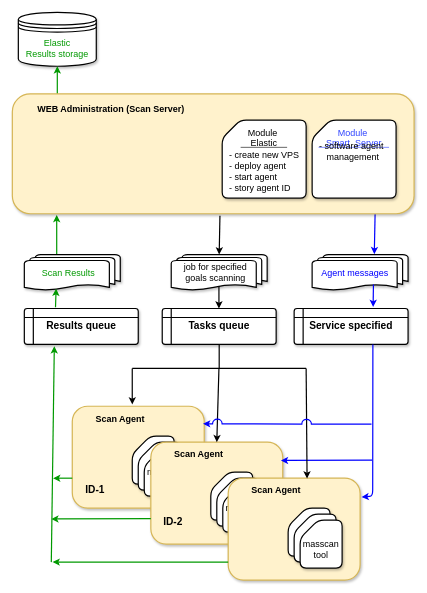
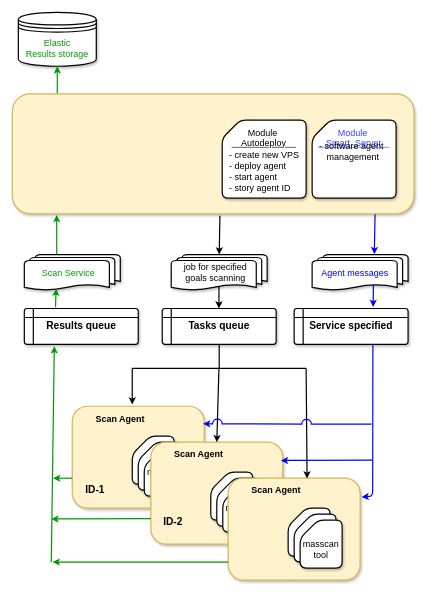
  <mxCell id="0" />
  <mxCell id="1" parent="0" />
  <mxCell id="2" value="" style="group" parent="1" vertex="1" connectable="0"><mxGeometry x="120" y="677" width="220" height="170" as="geometry" /></mxCell>
  <mxCell id="3" value="" style="group" parent="2" vertex="1" connectable="0"><mxGeometry width="220" height="170" as="geometry" /></mxCell>
  <mxCell id="4" value="" style="rounded=1;whiteSpace=wrap;html=1;shadow=1;glass=0;comic=0;labelBackgroundColor=none;strokeWidth=2;fillColor=#fff2cc;fontSize=15;strokeColor=#d6b656;" parent="3" vertex="1"><mxGeometry width="220" height="170" as="geometry" /></mxCell>
  <mxCell id="5" value="" style="shape=card;whiteSpace=wrap;html=1;rounded=1;shadow=1;glass=0;comic=0;labelBackgroundColor=none;strokeWidth=2;fillColor=#ffffff;gradientColor=none;fontSize=15;fontColor=#000000;" parent="3" vertex="1"><mxGeometry x="100" y="50" width="70" height="80" as="geometry" /></mxCell>
  <mxCell id="6" value="" style="shape=card;whiteSpace=wrap;html=1;rounded=1;shadow=1;glass=0;comic=0;labelBackgroundColor=none;strokeWidth=2;fillColor=#ffffff;gradientColor=none;fontSize=15;fontColor=#000000;" parent="3" vertex="1"><mxGeometry x="110" y="60" width="70" height="80" as="geometry" /></mxCell>
  <mxCell id="7" value="&lt;br&gt;masscan&lt;br&gt;tool" style="shape=card;whiteSpace=wrap;html=1;rounded=1;shadow=1;glass=0;comic=0;labelBackgroundColor=none;strokeWidth=2;fillColor=#ffffff;gradientColor=none;fontSize=15;fontColor=#000000;" parent="3" vertex="1"><mxGeometry x="120" y="70" width="70" height="80" as="geometry" /></mxCell>
  <mxCell id="8" value="Scan Agent" style="text;html=1;strokeColor=none;fillColor=none;align=center;verticalAlign=middle;whiteSpace=wrap;rounded=0;shadow=1;glass=0;comic=0;labelBackgroundColor=none;fontSize=15;fontColor=#000000;fontStyle=1" parent="3" vertex="1"><mxGeometry x="10" y="10" width="140" height="20" as="geometry" /></mxCell>
  <mxCell id="9" value="&lt;font style=&quot;font-size: 17px&quot;&gt;ID-1&lt;/font&gt;" style="text;html=1;strokeColor=none;fillColor=none;align=left;verticalAlign=middle;whiteSpace=wrap;rounded=0;shadow=1;glass=0;comic=0;labelBackgroundColor=none;fontSize=15;fontColor=#000000;fontStyle=1" parent="3" vertex="1"><mxGeometry x="20" y="130" width="60" height="20" as="geometry" /></mxCell>
  <mxCell id="10" value="" style="group" parent="1" vertex="1" connectable="0"><mxGeometry x="251" y="737" width="220" height="170" as="geometry" /></mxCell>
  <mxCell id="11" value="" style="group" parent="10" vertex="1" connectable="0"><mxGeometry width="220" height="170" as="geometry" /></mxCell>
  <mxCell id="12" value="" style="rounded=1;whiteSpace=wrap;html=1;shadow=1;glass=0;comic=0;labelBackgroundColor=none;strokeWidth=2;fillColor=#fff2cc;fontSize=15;strokeColor=#d6b656;" parent="11" vertex="1"><mxGeometry width="220" height="170" as="geometry" /></mxCell>
  <mxCell id="13" value="" style="shape=card;whiteSpace=wrap;html=1;rounded=1;shadow=1;glass=0;comic=0;labelBackgroundColor=none;strokeWidth=2;fillColor=#ffffff;gradientColor=none;fontSize=15;fontColor=#000000;" parent="11" vertex="1"><mxGeometry x="100" y="50" width="70" height="80" as="geometry" /></mxCell>
  <mxCell id="14" value="" style="shape=card;whiteSpace=wrap;html=1;rounded=1;shadow=1;glass=0;comic=0;labelBackgroundColor=none;strokeWidth=2;fillColor=#ffffff;gradientColor=none;fontSize=15;fontColor=#000000;" parent="11" vertex="1"><mxGeometry x="110" y="60" width="70" height="80" as="geometry" /></mxCell>
  <mxCell id="15" value="&lt;br&gt;masscan&lt;br&gt;tool" style="shape=card;whiteSpace=wrap;html=1;rounded=1;shadow=1;glass=0;comic=0;labelBackgroundColor=none;strokeWidth=2;fillColor=#ffffff;gradientColor=none;fontSize=15;fontColor=#000000;" parent="11" vertex="1"><mxGeometry x="120" y="70" width="70" height="80" as="geometry" /></mxCell>
  <mxCell id="16" value="Scan Agent" style="text;html=1;strokeColor=none;fillColor=none;align=center;verticalAlign=middle;whiteSpace=wrap;rounded=0;shadow=1;glass=0;comic=0;labelBackgroundColor=none;fontSize=15;fontColor=#000000;fontStyle=1" parent="11" vertex="1"><mxGeometry x="10" y="10" width="140" height="20" as="geometry" /></mxCell>
  <mxCell id="17" value="&lt;font style=&quot;font-size: 17px&quot;&gt;ID-2&lt;/font&gt;" style="text;html=1;strokeColor=none;fillColor=none;align=left;verticalAlign=middle;whiteSpace=wrap;rounded=0;shadow=1;glass=0;comic=0;labelBackgroundColor=none;fontSize=15;fontColor=#000000;fontStyle=1" parent="11" vertex="1"><mxGeometry x="19" y="123" width="60" height="20" as="geometry" /></mxCell>
  <mxCell id="18" value="" style="group" parent="1" vertex="1" connectable="0"><mxGeometry x="380" y="797" width="220" height="170" as="geometry" /></mxCell>
  <mxCell id="19" value="" style="group" parent="18" vertex="1" connectable="0"><mxGeometry width="220" height="170" as="geometry" /></mxCell>
  <mxCell id="20" value="" style="rounded=1;whiteSpace=wrap;html=1;shadow=1;glass=0;comic=0;labelBackgroundColor=none;strokeWidth=2;fillColor=#fff2cc;fontSize=15;strokeColor=#d6b656;" parent="19" vertex="1"><mxGeometry width="220" height="170" as="geometry" /></mxCell>
  <mxCell id="21" value="" style="shape=card;whiteSpace=wrap;html=1;rounded=1;shadow=1;glass=0;comic=0;labelBackgroundColor=none;strokeWidth=2;fillColor=#ffffff;gradientColor=none;fontSize=15;fontColor=#000000;" parent="19" vertex="1"><mxGeometry x="100" y="50" width="70" height="80" as="geometry" /></mxCell>
  <mxCell id="22" value="" style="shape=card;whiteSpace=wrap;html=1;rounded=1;shadow=1;glass=0;comic=0;labelBackgroundColor=none;strokeWidth=2;fillColor=#ffffff;gradientColor=none;fontSize=15;fontColor=#000000;" parent="19" vertex="1"><mxGeometry x="110" y="60" width="70" height="80" as="geometry" /></mxCell>
  <mxCell id="23" value="&lt;br&gt;masscan&lt;br&gt;tool" style="shape=card;whiteSpace=wrap;html=1;rounded=1;shadow=1;glass=0;comic=0;labelBackgroundColor=none;strokeWidth=2;fillColor=#ffffff;gradientColor=none;fontSize=15;fontColor=#000000;" parent="19" vertex="1"><mxGeometry x="120" y="70" width="70" height="80" as="geometry" /></mxCell>
  <mxCell id="24" value="Scan Agent" style="text;html=1;strokeColor=none;fillColor=none;align=center;verticalAlign=middle;whiteSpace=wrap;rounded=0;shadow=1;glass=0;comic=0;labelBackgroundColor=none;fontSize=15;fontColor=#000000;fontStyle=1" parent="19" vertex="1"><mxGeometry x="10" y="10" width="140" height="20" as="geometry" /></mxCell>
  <mxCell id="25" value="" style="group" parent="1" vertex="1" connectable="0"><mxGeometry x="40" y="514" width="340" height="423" as="geometry" /></mxCell>
  <mxCell id="26" value="" style="endArrow=classic;html=1;strokeWidth=2;fontSize=15;fontColor=#3045FF;strokeColor=#009900;exitX=0;exitY=0.75;exitDx=0;exitDy=0;" parent="25" edge="1"><mxGeometry width="50" height="50" relative="1" as="geometry"><mxPoint x="80" y="283" as="sourcePoint" /><mxPoint x="48" y="283" as="targetPoint" /></mxGeometry></mxCell>
  <mxCell id="27" value="&lt;b&gt;&lt;font style=&quot;font-size: 17px&quot;&gt;Results queue&lt;/font&gt;&lt;/b&gt;" style="shape=internalStorage;whiteSpace=wrap;html=1;dx=15;dy=15;rounded=1;arcSize=8;strokeWidth=2;shadow=1;glass=0;comic=0;labelBackgroundColor=none;fillColor=#ffffff;gradientColor=none;fontSize=15;fontColor=#000000;" parent="25" vertex="1"><mxGeometry width="190" height="60" as="geometry" /></mxCell>
  <mxCell id="28" value="" style="endArrow=classic;html=1;strokeWidth=2;fontSize=15;fontColor=#3045FF;strokeColor=#009900;" parent="25" edge="1"><mxGeometry width="50" height="50" relative="1" as="geometry"><mxPoint x="45" y="423" as="sourcePoint" /><mxPoint x="50" y="63" as="targetPoint" /></mxGeometry></mxCell>
  <mxCell id="29" value="" style="endArrow=classic;html=1;strokeWidth=2;fontSize=15;fontColor=#3045FF;strokeColor=#009900;exitX=0;exitY=0.75;exitDx=0;exitDy=0;" parent="25" source="12" edge="1"><mxGeometry width="50" height="50" relative="1" as="geometry"><mxPoint x="210" y="353" as="sourcePoint" /><mxPoint x="45" y="351" as="targetPoint" /></mxGeometry></mxCell>
  <mxCell id="30" value="" style="endArrow=classic;html=1;strokeWidth=2;fontSize=15;fontColor=#3045FF;strokeColor=#009900;exitX=0;exitY=0.75;exitDx=0;exitDy=0;" parent="25" edge="1"><mxGeometry width="50" height="50" relative="1" as="geometry"><mxPoint x="340" y="423" as="sourcePoint" /><mxPoint x="47" y="423" as="targetPoint" /></mxGeometry></mxCell>
  <mxCell id="31" value="" style="group" parent="1" vertex="1" connectable="0"><mxGeometry x="490" y="357" width="190" height="470" as="geometry" /></mxCell>
  <mxCell id="32" value="&lt;b&gt;&lt;font style=&quot;font-size: 17px&quot;&gt;Service specified&lt;/font&gt;&lt;/b&gt;" style="shape=internalStorage;whiteSpace=wrap;html=1;dx=15;dy=15;rounded=1;arcSize=8;strokeWidth=2;shadow=1;glass=0;comic=0;labelBackgroundColor=none;fillColor=#ffffff;gradientColor=none;fontSize=15;fontColor=#000000;" parent="31" vertex="1"><mxGeometry y="157" width="190" height="60" as="geometry" /></mxCell>
  <mxCell id="33" value="&lt;font color=&quot;#0000ff&quot;&gt;Agent messages&amp;nbsp; &amp;nbsp;&amp;nbsp;&lt;/font&gt;" style="strokeWidth=2;html=1;shape=mxgraph.flowchart.multi-document;whiteSpace=wrap;rounded=1;shadow=1;glass=0;comic=0;labelBackgroundColor=none;fillColor=#ffffff;gradientColor=none;fontSize=15;fontColor=#3045FF;" parent="31" vertex="1"><mxGeometry x="30" y="67" width="160" height="60" as="geometry" /></mxCell>
  <mxCell id="34" value="" style="endArrow=classic;html=1;strokeColor=#0000FF;strokeWidth=2;fontSize=15;fontColor=#3045FF;entryX=0.648;entryY=-0.01;entryDx=0;entryDy=0;entryPerimeter=0;" parent="31" target="33" edge="1"><mxGeometry width="50" height="50" relative="1" as="geometry"><mxPoint x="135" as="sourcePoint" /><mxPoint x="85" y="50" as="targetPoint" /></mxGeometry></mxCell>
  <mxCell id="35" value="" style="endArrow=classic;html=1;strokeColor=#0000FF;strokeWidth=2;fontSize=15;fontColor=#3045FF;entryX=0.648;entryY=-0.01;entryDx=0;entryDy=0;entryPerimeter=0;exitX=0.639;exitY=0.834;exitDx=0;exitDy=0;exitPerimeter=0;" parent="31" source="33" edge="1"><mxGeometry width="50" height="50" relative="1" as="geometry"><mxPoint x="133" y="88" as="sourcePoint" /><mxPoint x="131.68" y="154.4" as="targetPoint" /></mxGeometry></mxCell>
  <mxCell id="36" value="" style="endArrow=classic;html=1;strokeColor=#0000FF;strokeWidth=2;fontSize=15;fontColor=#3045FF;comic=0;shadow=0;entryX=1.011;entryY=0.185;entryDx=0;entryDy=0;entryPerimeter=0;" parent="31" target="20" edge="1"><mxGeometry width="50" height="50" relative="1" as="geometry"><mxPoint x="131.32" y="217" as="sourcePoint" /><mxPoint x="130" y="477" as="targetPoint" /><Array as="points"><mxPoint x="131" y="470" /></Array></mxGeometry></mxCell>
  <mxCell id="37" value="" style="endArrow=classic;html=1;shadow=0;strokeColor=#0000FF;strokeWidth=2;fontSize=15;fontColor=#3045FF;jumpStyle=arc;entryX=0.986;entryY=0.179;entryDx=0;entryDy=0;entryPerimeter=0;" parent="31" target="12" edge="1"><mxGeometry width="50" height="50" relative="1" as="geometry"><mxPoint x="130" y="410" as="sourcePoint" /><mxPoint x="-10" y="410" as="targetPoint" /><Array as="points"><mxPoint x="130" y="410" /></Array></mxGeometry></mxCell>
  <mxCell id="38" value="" style="group" parent="1" vertex="1" connectable="0"><mxGeometry x="220" y="424" width="290" height="250" as="geometry" /></mxCell>
  <mxCell id="39" value="" style="group" parent="38" vertex="1" connectable="0"><mxGeometry width="290" height="250" as="geometry" /></mxCell>
  <mxCell id="40" value="" style="endArrow=classic;html=1;strokeWidth=2;fontSize=15;fontColor=#000000;entryX=0.5;entryY=0;entryDx=0;entryDy=0;" parent="39" edge="1"><mxGeometry width="50" height="50" relative="1" as="geometry"><mxPoint y="190" as="sourcePoint" /><mxPoint y="250" as="targetPoint" /></mxGeometry></mxCell>
  <mxCell id="41" value="" style="endArrow=classic;html=1;strokeWidth=2;fontSize=15;fontColor=#000000;entryX=0.5;entryY=0;entryDx=0;entryDy=0;" parent="39" target="12" edge="1"><mxGeometry width="50" height="50" relative="1" as="geometry"><mxPoint x="144.57" y="190" as="sourcePoint" /><mxPoint x="144.57" y="250" as="targetPoint" /></mxGeometry></mxCell>
  <mxCell id="42" value="" style="endArrow=classic;html=1;strokeWidth=2;fontSize=15;fontColor=#000000;entryX=0.598;entryY=0.003;entryDx=0;entryDy=0;entryPerimeter=0;" parent="39" target="20" edge="1"><mxGeometry width="50" height="50" relative="1" as="geometry"><mxPoint x="290" y="190" as="sourcePoint" /><mxPoint x="290" y="250" as="targetPoint" /></mxGeometry></mxCell>
  <mxCell id="43" value="" style="endArrow=none;html=1;fontSize=15;fontColor=#000000;entryX=0.5;entryY=1;entryDx=0;entryDy=0;strokeWidth=2;" parent="39" target="44" edge="1"><mxGeometry width="50" height="50" relative="1" as="geometry"><mxPoint x="145" y="190" as="sourcePoint" /><mxPoint x="150" y="170" as="targetPoint" /></mxGeometry></mxCell>
  <mxCell id="44" value="&lt;b&gt;&lt;font style=&quot;font-size: 17px&quot;&gt;Tasks queue&lt;/font&gt;&lt;/b&gt;" style="shape=internalStorage;whiteSpace=wrap;html=1;dx=15;dy=15;rounded=1;arcSize=8;strokeWidth=2;shadow=1;glass=0;comic=0;labelBackgroundColor=none;fillColor=#ffffff;gradientColor=none;fontSize=15;fontColor=#000000;" parent="39" vertex="1"><mxGeometry x="50" y="90" width="190" height="60" as="geometry" /></mxCell>
  <mxCell id="45" value="job for specified&amp;nbsp; &amp;nbsp;&lt;br&gt;goals scanning&amp;nbsp; &amp;nbsp;" style="strokeWidth=2;html=1;shape=mxgraph.flowchart.multi-document;whiteSpace=wrap;rounded=1;shadow=1;glass=0;comic=0;labelBackgroundColor=none;fillColor=#ffffff;gradientColor=none;fontSize=15;fontColor=#000000;" parent="39" vertex="1"><mxGeometry x="65" width="160" height="60" as="geometry" /></mxCell>
  <mxCell id="46" value="" style="endArrow=classic;html=1;fontSize=15;fontColor=#000000;exitX=0.5;exitY=0.88;exitDx=0;exitDy=0;exitPerimeter=0;strokeWidth=2;" parent="39" edge="1"><mxGeometry width="50" height="50" relative="1" as="geometry"><mxPoint x="144.57" y="52.8" as="sourcePoint" /><mxPoint x="144.57" y="90" as="targetPoint" /></mxGeometry></mxCell>
  <mxCell id="47" value="" style="endArrow=none;html=1;fontSize=15;fontColor=#000000;strokeWidth=2;" parent="39" edge="1"><mxGeometry width="50" height="50" relative="1" as="geometry"><mxPoint x="290" y="190" as="sourcePoint" /><mxPoint y="190" as="targetPoint" /></mxGeometry></mxCell>
  <mxCell id="48" value="" style="endArrow=classic;html=1;shadow=0;strokeColor=#0000FF;strokeWidth=2;fontSize=15;fontColor=#3045FF;targetPerimeterSpacing=0;sourcePerimeterSpacing=0;jumpStyle=arc;jumpSize=14;entryX=0.991;entryY=0.173;entryDx=0;entryDy=0;entryPerimeter=0;" parent="39" target="4" edge="1"><mxGeometry width="50" height="50" relative="1" as="geometry"><mxPoint x="399" y="283" as="sourcePoint" /><mxPoint x="250.0" y="283.0" as="targetPoint" /></mxGeometry></mxCell>
  <mxCell id="49" value="" style="group" parent="1" vertex="1" connectable="0"><mxGeometry x="40" y="358" width="160" height="154" as="geometry" /></mxCell>
  <mxCell id="50" value="" style="endArrow=classic;html=1;strokeColor=#009900;strokeWidth=2;fontSize=15;fontColor=#3045FF;" parent="49" edge="1"><mxGeometry width="50" height="50" relative="1" as="geometry"><mxPoint x="54" y="66" as="sourcePoint" /><mxPoint x="54" as="targetPoint" /></mxGeometry></mxCell>
- <mxCell id="51" value="&lt;font color=&quot;#009900&quot;&gt;Scan Results&amp;nbsp; &amp;nbsp;&lt;/font&gt;" style="strokeWidth=2;html=1;shape=mxgraph.flowchart.multi-document;whiteSpace=wrap;rounded=1;shadow=1;glass=0;comic=0;labelBackgroundColor=none;fillColor=#ffffff;gradientColor=none;fontSize=15;fontColor=#3045FF;" parent="49" vertex="1"><mxGeometry y="66" width="160" height="60" as="geometry" /></mxCell>
+ <mxCell id="51" value="&lt;font color=&quot;#009900&quot;&gt;Scan Service&amp;nbsp; &amp;nbsp;&lt;/font&gt;" style="strokeWidth=2;html=1;shape=mxgraph.flowchart.multi-document;whiteSpace=wrap;rounded=1;shadow=1;glass=0;comic=0;labelBackgroundColor=none;fillColor=#ffffff;gradientColor=none;fontSize=15;fontColor=#3045FF;" parent="49" vertex="1"><mxGeometry y="66" width="160" height="60" as="geometry" /></mxCell>
  <mxCell id="52" value="" style="endArrow=classic;html=1;strokeColor=#009900;strokeWidth=2;fontSize=15;fontColor=#3045FF;" parent="49" edge="1"><mxGeometry width="50" height="50" relative="1" as="geometry"><mxPoint x="52" y="154" as="sourcePoint" /><mxPoint x="53" y="123.0" as="targetPoint" /></mxGeometry></mxCell>
  <mxCell id="53" value="" style="endArrow=classic;html=1;strokeWidth=2;fontSize=15;fontColor=#000000;entryX=0.5;entryY=0;entryDx=0;entryDy=0;entryPerimeter=0;exitX=0.514;exitY=1.022;exitDx=0;exitDy=0;exitPerimeter=0;" parent="1" target="45" edge="1"><mxGeometry width="50" height="50" relative="1" as="geometry"><mxPoint x="366.25" y="359.368" as="sourcePoint" /><mxPoint x="-220" y="-710" as="targetPoint" /></mxGeometry></mxCell>
  <mxCell id="54" value="" style="group" parent="1" vertex="1" connectable="0"><mxGeometry x="30" y="20" width="130" height="140" as="geometry" /></mxCell>
  <mxCell id="55" value="&lt;font color=&quot;#009900&quot;&gt;Elastic&lt;br&gt;Results storage&lt;/font&gt;" style="shape=datastore;whiteSpace=wrap;html=1;rounded=1;shadow=1;glass=0;comic=0;labelBackgroundColor=none;strokeWidth=2;fillColor=#ffffff;gradientColor=none;fontSize=15;fontColor=#3045FF;" parent="54" vertex="1"><mxGeometry width="130" height="90" as="geometry" /></mxCell>
  <mxCell id="56" value="" style="endArrow=classic;html=1;shadow=0;strokeColor=#009900;strokeWidth=2;fontSize=15;fontColor=#3045FF;" parent="54" target="55" edge="1"><mxGeometry width="50" height="50" relative="1" as="geometry"><mxPoint x="65" y="140" as="sourcePoint" /><mxPoint x="115" y="97" as="targetPoint" /></mxGeometry></mxCell>
  <mxCell id="57" value="" style="group" parent="1" vertex="1" connectable="0"><mxGeometry x="20" y="156" width="670" height="200" as="geometry" /></mxCell>
  <mxCell id="58" value="" style="group" parent="57" vertex="1" connectable="0"><mxGeometry width="670" height="200" as="geometry" /></mxCell>
  <mxCell id="59" value="" style="rounded=1;whiteSpace=wrap;html=1;shadow=1;glass=0;comic=0;labelBackgroundColor=none;strokeWidth=2;fillColor=#fff2cc;fontSize=15;strokeColor=#d6b656;" parent="58" vertex="1"><mxGeometry width="670" height="200" as="geometry" /></mxCell>
- <mxCell id="60" value="&lt;b&gt;WEB Administration (Scan Server)&lt;/b&gt;" style="text;html=1;strokeColor=none;fillColor=none;align=left;verticalAlign=middle;whiteSpace=wrap;rounded=0;shadow=1;glass=0;comic=0;labelBackgroundColor=none;fontSize=15;fontColor=#000000;" parent="58" vertex="1"><mxGeometry x="40" y="14" width="320" height="20" as="geometry" /></mxCell>
  <mxCell id="61" value="" style="group" parent="57" vertex="1" connectable="0"><mxGeometry x="500" y="44" width="140" height="130" as="geometry" /></mxCell>
  <mxCell id="62" value="Module&amp;nbsp;&lt;br&gt;&lt;u&gt;&amp;nbsp; &amp;nbsp;Smart&amp;nbsp; Server&amp;nbsp; &amp;nbsp;&lt;/u&gt;&lt;br&gt;&lt;br&gt;&lt;br&gt;&lt;br&gt;&lt;br&gt;" style="shape=card;whiteSpace=wrap;html=1;rounded=1;shadow=1;glass=0;comic=0;labelBackgroundColor=none;strokeWidth=2;fillColor=#ffffff;gradientColor=none;fontSize=15;fontColor=#3045FF;" parent="61" vertex="1"><mxGeometry width="140" height="130" as="geometry" /></mxCell>
  <mxCell id="63" value="&lt;br style=&quot;color: rgb(0 , 0 , 0)&quot;&gt;&lt;span style=&quot;color: rgb(0 , 0 , 0)&quot;&gt;- software agent&amp;nbsp; &amp;nbsp; &amp;nbsp;management&lt;br&gt;&lt;br&gt;&lt;br&gt;&lt;br&gt;&lt;/span&gt;" style="text;html=1;strokeColor=none;fillColor=none;align=left;verticalAlign=middle;whiteSpace=wrap;rounded=0;shadow=1;glass=0;comic=0;labelBackgroundColor=none;fontSize=15;fontColor=#3045FF;" parent="61" vertex="1"><mxGeometry x="10" y="35" width="120" height="70" as="geometry" /></mxCell>
  <mxCell id="64" value="" style="group" parent="57" vertex="1" connectable="0"><mxGeometry x="350" y="44" width="140" height="130" as="geometry" /></mxCell>
- <mxCell id="65" value="&lt;font color=&quot;#000000&quot;&gt;Module&amp;nbsp;&lt;br&gt;&lt;u&gt;&amp;nbsp; &amp;nbsp; Elastic&amp;nbsp; &amp;nbsp;&amp;nbsp;&lt;/u&gt;&lt;br&gt;&lt;br&gt;&lt;br&gt;&lt;br&gt;&lt;br&gt;&lt;/font&gt;" style="shape=card;whiteSpace=wrap;html=1;rounded=1;shadow=1;glass=0;comic=0;labelBackgroundColor=none;strokeWidth=2;fillColor=#ffffff;gradientColor=none;fontSize=15;fontColor=#3045FF;" parent="64" vertex="1"><mxGeometry width="140" height="130" as="geometry" /></mxCell>
+ <mxCell id="65" value="&lt;font color=&quot;#000000&quot;&gt;Module&amp;nbsp;&lt;br&gt;&lt;u&gt;&amp;nbsp; &amp;nbsp; Autodeploy&amp;nbsp; &amp;nbsp;&amp;nbsp;&lt;/u&gt;&lt;br&gt;&lt;br&gt;&lt;br&gt;&lt;br&gt;&lt;br&gt;&lt;/font&gt;" style="shape=card;whiteSpace=wrap;html=1;rounded=1;shadow=1;glass=0;comic=0;labelBackgroundColor=none;strokeWidth=2;fillColor=#ffffff;gradientColor=none;fontSize=15;fontColor=#3045FF;" parent="64" vertex="1"><mxGeometry width="140" height="130" as="geometry" /></mxCell>
  <mxCell id="66" value="&lt;br style=&quot;color: rgb(0 , 0 , 0)&quot;&gt;&lt;span style=&quot;color: rgb(0 , 0 , 0)&quot;&gt;- create new VPS&lt;br&gt;- deploy agent&lt;br&gt;- start agent&lt;br&gt;- story agent ID&lt;br&gt;&lt;br&gt;&lt;/span&gt;" style="text;html=1;strokeColor=none;fillColor=none;align=left;verticalAlign=middle;whiteSpace=wrap;rounded=0;shadow=1;glass=0;comic=0;labelBackgroundColor=none;fontSize=15;fontColor=#3045FF;" parent="64" vertex="1"><mxGeometry x="10" y="50" width="120" height="70" as="geometry" /></mxCell>
